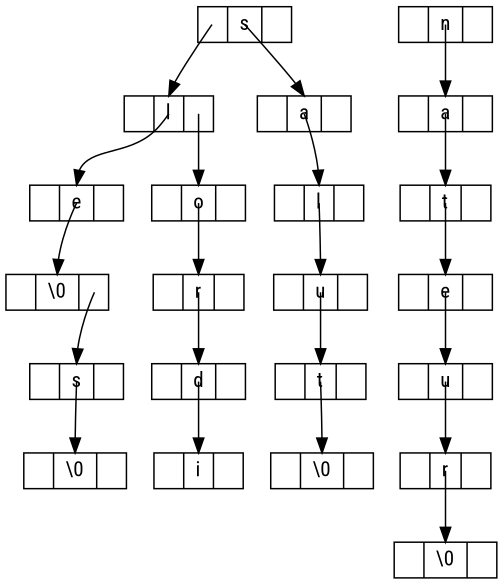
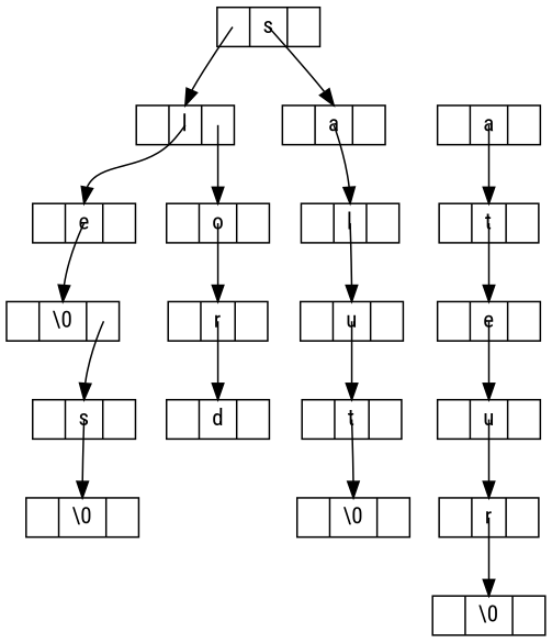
  digraph {
    fontname="Roboto Condensed"
    node [fontname="Roboto Condensed" shape=record]
    edge [dir=forward fontname="Roboto Condensed" headport=valeur tailclip=false tailport="valeur:c"]
    n1 [height=.1 label="<gauche> | <valeur> s | <droit>"]
    n2 [height=.1 label="<gauche> | <valeur> l | <droit>"]
    n3 [height=.1 label="<gauche> | <valeur> a | <droit>"]
    n4 [height=.1 label="<gauche> | <valeur> e | <droit>"]
    n5 [height=.1 label="<gauche> | <valeur> o | <droit>"]
    n6 [height=.1 label="<gauche> | <valeur> l | <droit>"]
    n7 [height=.1 label="<gauche> | <valeur> \\0 | <droit>"]
    n8 [height=.1 label="<gauche> | <valeur> r | <droit>"]
    n9 [height=.1 label="<gauche> | <valeur> s | <droit>"]
    n10 [height=.1 label="<gauche> | <valeur> \\0 | <droit>"]
    n11 [height=.1 label="<gauche> | <valeur> d | <droit>"]
-   n12 [height=.1 label="<gauche> | <valeur> i | <droit>"]
-   n13 [height=.1 label="<gauche> | <valeur> n | <droit>"]
    n14 [height=.1 label="<gauche> | <valeur> a | <droit>"]
    n15 [height=.1 label="<gauche> | <valeur> t | <droit>"]
    n16 [height=.1 label="<gauche> | <valeur> e | <droit>"]
    n17 [height=.1 label="<gauche> | <valeur> u | <droit>"]
    n18 [height=.1 label="<gauche> | <valeur> r | <droit>"]
    n19 [height=.1 label="<gauche> | <valeur> \\0 | <droit>"]
    n20 [height=.1 label="<gauche> | <valeur> u | <droit>"]
    n21 [height=.1 label="<gauche> | <valeur> t | <droit>"]
    n22 [height=.1 label="<gauche> | <valeur> \\0 | <droit>"]
    n1 -> n2 [tailport="gauche:c"]
    n1 -> n3
    n2 -> n4
    n2 -> n5 [tailport="droit:c"]
    n3 -> n6
    n4 -> n7
    n5 -> n8
    n6 -> n20
    n7 -> n9 [tailport="droit:c"]
    n8 -> n11
    n9 -> n10
-   n11 -> n12
-   n13 -> n14
    n14 -> n15
    n15 -> n16
    n16 -> n17
    n17 -> n18
    n18 -> n19
    n20 -> n21
    n21 -> n22
  }
